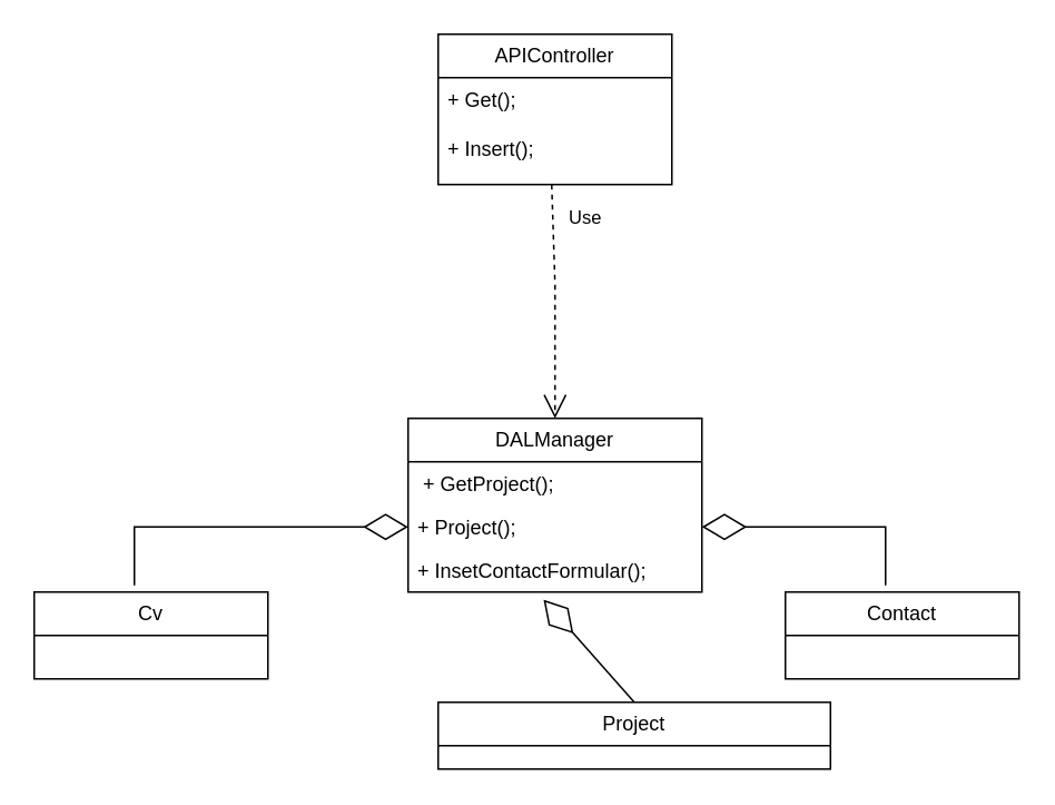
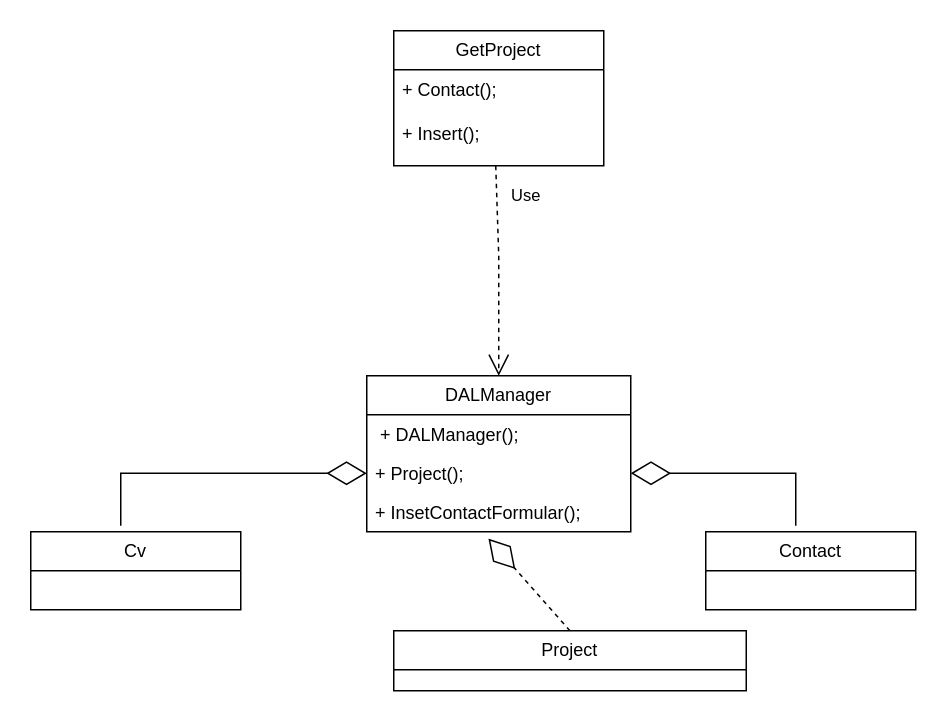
  <mxCell id="0" />
  <mxCell id="1" parent="0" />
- <mxCell id="2" value="APIController" style="swimlane;fontStyle=0;childLayout=stackLayout;horizontal=1;startSize=26;fillColor=none;horizontalStack=0;resizeParent=1;resizeParentMax=0;resizeLast=0;collapsible=1;marginBottom=0;whiteSpace=wrap;html=1;" vertex="1" parent="1"><mxGeometry x="262" y="20" width="140" height="90" as="geometry" /></mxCell>
- <mxCell id="3" value="+ Get();&lt;br&gt;&lt;br&gt;+ Insert();" style="text;strokeColor=none;fillColor=none;align=left;verticalAlign=top;spacingLeft=4;spacingRight=4;overflow=hidden;rotatable=0;points=[[0,0.5],[1,0.5]];portConstraint=eastwest;whiteSpace=wrap;html=1;" vertex="1" parent="2"><mxGeometry y="26" width="140" height="64" as="geometry" /></mxCell>
+ <mxCell id="2" value="GetProject" style="swimlane;fontStyle=0;childLayout=stackLayout;horizontal=1;startSize=26;fillColor=none;horizontalStack=0;resizeParent=1;resizeParentMax=0;resizeLast=0;collapsible=1;marginBottom=0;whiteSpace=wrap;html=1;" vertex="1" parent="1"><mxGeometry x="262" y="20" width="140" height="90" as="geometry" /></mxCell>
+ <mxCell id="3" value="+ Contact();&lt;br&gt;&lt;br&gt;+ Insert();" style="text;strokeColor=none;fillColor=none;align=left;verticalAlign=top;spacingLeft=4;spacingRight=4;overflow=hidden;rotatable=0;points=[[0,0.5],[1,0.5]];portConstraint=eastwest;whiteSpace=wrap;html=1;" vertex="1" parent="2"><mxGeometry y="26" width="140" height="64" as="geometry" /></mxCell>
  <mxCell id="4" value="DALManager" style="swimlane;fontStyle=0;childLayout=stackLayout;horizontal=1;startSize=26;fillColor=none;horizontalStack=0;resizeParent=1;resizeParentMax=0;resizeLast=0;collapsible=1;marginBottom=0;whiteSpace=wrap;html=1;" vertex="1" parent="1"><mxGeometry x="244" y="250" width="176" height="104" as="geometry" /></mxCell>
- <mxCell id="5" value="&amp;nbsp;+ GetProject();" style="text;strokeColor=none;fillColor=none;align=left;verticalAlign=top;spacingLeft=4;spacingRight=4;overflow=hidden;rotatable=0;points=[[0,0.5],[1,0.5]];portConstraint=eastwest;whiteSpace=wrap;html=1;" vertex="1" parent="4"><mxGeometry y="26" width="176" height="26" as="geometry" /></mxCell>
+ <mxCell id="5" value="&amp;nbsp;+ DALManager();" style="text;strokeColor=none;fillColor=none;align=left;verticalAlign=top;spacingLeft=4;spacingRight=4;overflow=hidden;rotatable=0;points=[[0,0.5],[1,0.5]];portConstraint=eastwest;whiteSpace=wrap;html=1;" vertex="1" parent="4"><mxGeometry y="26" width="176" height="26" as="geometry" /></mxCell>
  <mxCell id="6" value="+ Project();" style="text;strokeColor=none;fillColor=none;align=left;verticalAlign=top;spacingLeft=4;spacingRight=4;overflow=hidden;rotatable=0;points=[[0,0.5],[1,0.5]];portConstraint=eastwest;whiteSpace=wrap;html=1;" vertex="1" parent="4"><mxGeometry y="52" width="176" height="26" as="geometry" /></mxCell>
  <mxCell id="7" value="+ InsetContactFormular();" style="text;strokeColor=none;fillColor=none;align=left;verticalAlign=top;spacingLeft=4;spacingRight=4;overflow=hidden;rotatable=0;points=[[0,0.5],[1,0.5]];portConstraint=eastwest;whiteSpace=wrap;html=1;" vertex="1" parent="4"><mxGeometry y="78" width="176" height="26" as="geometry" /></mxCell>
  <mxCell id="8" value="Cv" style="swimlane;fontStyle=0;childLayout=stackLayout;horizontal=1;startSize=26;fillColor=none;horizontalStack=0;resizeParent=1;resizeParentMax=0;resizeLast=0;collapsible=1;marginBottom=0;whiteSpace=wrap;html=1;" vertex="1" parent="1"><mxGeometry x="20" y="354" width="140" height="52" as="geometry" /></mxCell>
  <mxCell id="9" value="" style="endArrow=diamondThin;endFill=0;endSize=24;html=1;rounded=0;entryX=0;entryY=0.5;entryDx=0;entryDy=0;" edge="1" parent="8" target="6"><mxGeometry width="160" relative="1" as="geometry"><mxPoint x="60" y="-4" as="sourcePoint" /><mxPoint x="220" y="-4" as="targetPoint" /><Array as="points"><mxPoint x="60" y="-39" /></Array></mxGeometry></mxCell>
  <mxCell id="10" value="Project" style="swimlane;fontStyle=0;childLayout=stackLayout;horizontal=1;startSize=26;fillColor=none;horizontalStack=0;resizeParent=1;resizeParentMax=0;resizeLast=0;collapsible=1;marginBottom=0;whiteSpace=wrap;html=1;" vertex="1" parent="1"><mxGeometry x="262" y="420" width="235" height="40" as="geometry" /></mxCell>
  <mxCell id="11" value="Contact" style="swimlane;fontStyle=0;childLayout=stackLayout;horizontal=1;startSize=26;fillColor=none;horizontalStack=0;resizeParent=1;resizeParentMax=0;resizeLast=0;collapsible=1;marginBottom=0;whiteSpace=wrap;html=1;" vertex="1" parent="1"><mxGeometry x="470" y="354" width="140" height="52" as="geometry" /></mxCell>
  <mxCell id="12" value="" style="endArrow=diamondThin;endFill=0;endSize=24;html=1;rounded=0;entryX=1;entryY=0.5;entryDx=0;entryDy=0;" edge="1" parent="11" target="6"><mxGeometry width="160" relative="1" as="geometry"><mxPoint x="60" y="-4" as="sourcePoint" /><mxPoint x="220" y="-4" as="targetPoint" /><Array as="points"><mxPoint x="60" y="-39" /></Array></mxGeometry></mxCell>
- <mxCell id="13" value="" style="endArrow=diamondThin;endFill=0;endSize=24;html=1;rounded=0;entryX=0.461;entryY=1.177;entryDx=0;entryDy=0;entryPerimeter=0;exitX=0.5;exitY=0;exitDx=0;exitDy=0;" edge="1" parent="1" source="10" target="7"><mxGeometry width="160" relative="1" as="geometry"><mxPoint x="320" y="420" as="sourcePoint" /><mxPoint x="480" y="420" as="targetPoint" /></mxGeometry></mxCell>
+ <mxCell id="13" value="" style="endArrow=diamondThin;endFill=0;endSize=24;html=1;rounded=0;entryX=0.461;entryY=1.177;entryDx=0;entryDy=0;entryPerimeter=0;exitX=0.5;exitY=0;exitDx=0;exitDy=0;dashed=1;" edge="1" parent="1" source="10" target="7"><mxGeometry width="160" relative="1" as="geometry"><mxPoint x="320" y="420" as="sourcePoint" /><mxPoint x="480" y="420" as="targetPoint" /></mxGeometry></mxCell>
  <mxCell id="14" value="Use" style="endArrow=open;endSize=12;dashed=1;html=1;rounded=0;entryX=0.5;entryY=0;entryDx=0;entryDy=0;" edge="1" parent="1" target="4"><mxGeometry x="-0.705" y="19" width="160" relative="1" as="geometry"><mxPoint x="330" y="110" as="sourcePoint" /><mxPoint x="490" y="110" as="targetPoint" /><Array as="points"><mxPoint x="332" y="170" /></Array><mxPoint as="offset" /></mxGeometry></mxCell>
